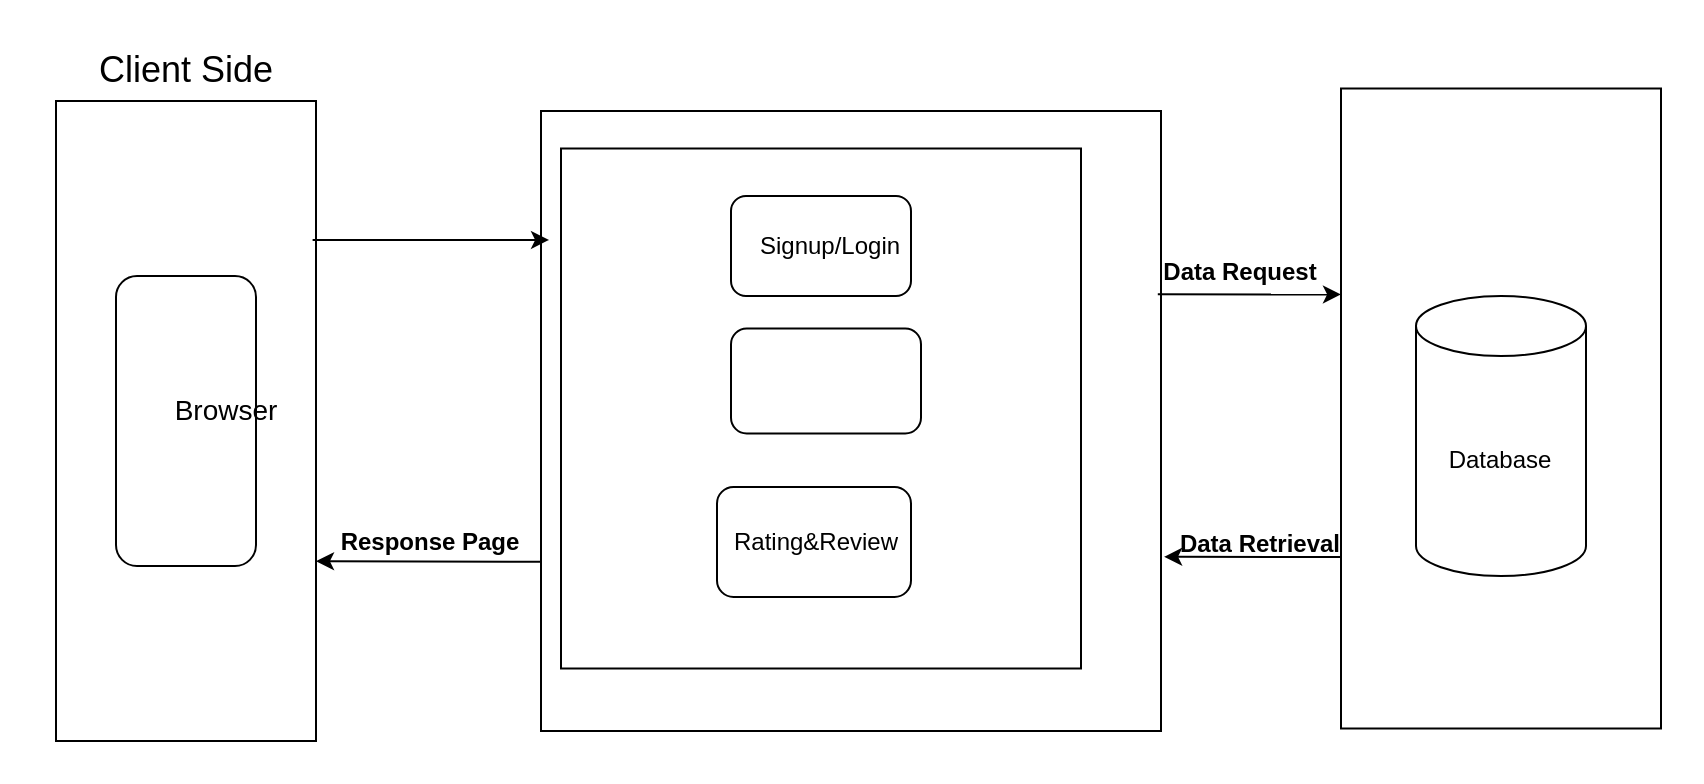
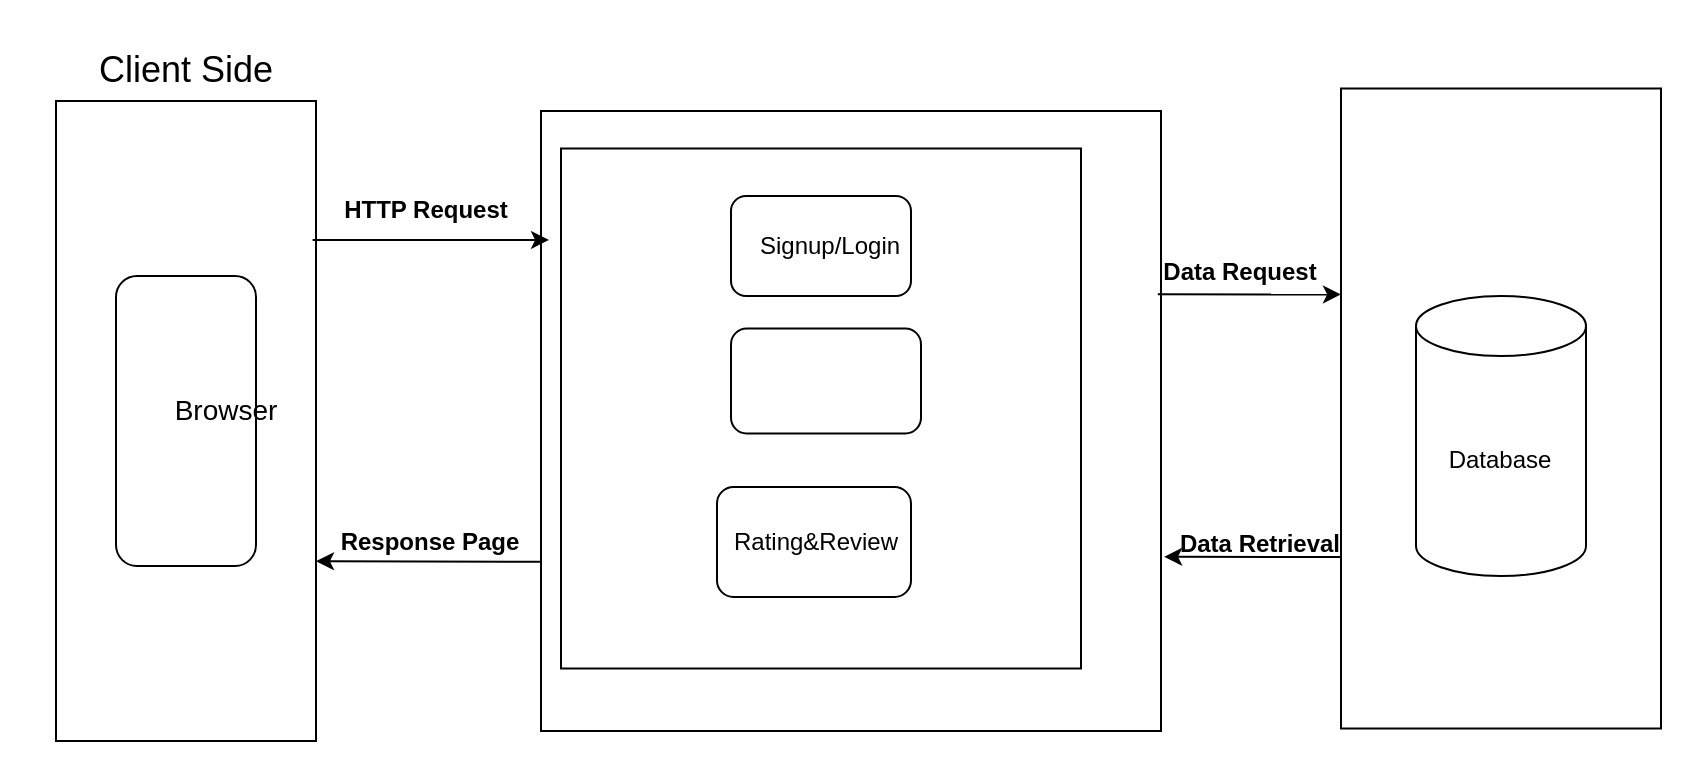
  <mxCell id="0" />
  <mxCell id="1" parent="0" />
  <mxCell id="2" value="" style="rounded=0;whiteSpace=wrap;html=1;" vertex="1" parent="1"><mxGeometry x="27.5" y="50" width="130" height="320" as="geometry" /></mxCell>
  <mxCell id="3" value="" style="rounded=1;whiteSpace=wrap;html=1;rotation=90;" vertex="1" parent="1"><mxGeometry x="20" y="175" width="145" height="70" as="geometry" /></mxCell>
  <mxCell id="4" value="&lt;font style=&quot;font-size: 14px;&quot;&gt;Browser&lt;/font&gt;" style="text;html=1;align=center;verticalAlign=middle;whiteSpace=wrap;rounded=0;" vertex="1" parent="1"><mxGeometry x="82.5" y="190" width="60" height="30" as="geometry" /></mxCell>
  <mxCell id="5" value="&lt;font style=&quot;font-size: 18px;&quot;&gt;Client Side&lt;/font&gt;" style="text;html=1;align=center;verticalAlign=middle;whiteSpace=wrap;rounded=0;" vertex="1" parent="1"><mxGeometry x="47.5" y="20" width="90" height="30" as="geometry" /></mxCell>
  <mxCell id="6" value="" style="rounded=0;whiteSpace=wrap;html=1;" vertex="1" parent="1"><mxGeometry x="270" y="55" width="310" height="310" as="geometry" /></mxCell>
  <mxCell id="7" value="" style="rounded=0;whiteSpace=wrap;html=1;direction=south;" vertex="1" parent="1"><mxGeometry x="280" y="73.75" width="260" height="260" as="geometry" /></mxCell>
  <mxCell id="8" value="" style="rounded=1;whiteSpace=wrap;html=1;" vertex="1" parent="1"><mxGeometry x="365" y="97.5" width="90" height="50" as="geometry" /></mxCell>
  <mxCell id="9" value="Signup/Login" style="text;html=1;align=center;verticalAlign=middle;whiteSpace=wrap;rounded=0;" vertex="1" parent="1"><mxGeometry x="395" y="107.5" width="40" height="30" as="geometry" /></mxCell>
  <mxCell id="10" value="" style="rounded=1;whiteSpace=wrap;html=1;" vertex="1" parent="1"><mxGeometry x="365" y="163.75" width="95" height="52.5" as="geometry" /></mxCell>
  <mxCell id="11" value="" style="rounded=1;whiteSpace=wrap;html=1;" vertex="1" parent="1"><mxGeometry x="358" y="243" width="97" height="55" as="geometry" /></mxCell>
  <mxCell id="12" value="Rating&amp;amp;Review" style="text;html=1;align=center;verticalAlign=middle;whiteSpace=wrap;rounded=0;" vertex="1" parent="1"><mxGeometry x="375.75" y="258" width="63.5" height="25" as="geometry" /></mxCell>
  <mxCell id="13" value="" style="rounded=0;whiteSpace=wrap;html=1;" vertex="1" parent="1"><mxGeometry x="670" y="43.75" width="160" height="320" as="geometry" /></mxCell>
  <mxCell id="14" value="" style="shape=cylinder3;whiteSpace=wrap;html=1;boundedLbl=1;backgroundOutline=1;size=15;" vertex="1" parent="1"><mxGeometry x="707.5" y="147.5" width="85" height="140" as="geometry" /></mxCell>
  <mxCell id="15" value="Database" style="text;html=1;align=center;verticalAlign=middle;whiteSpace=wrap;rounded=0;" vertex="1" parent="1"><mxGeometry x="720" y="215" width="60" height="30" as="geometry" /></mxCell>
  <mxCell id="16" value="" style="endArrow=classic;html=1;rounded=0;entryX=0.01;entryY=0.304;entryDx=0;entryDy=0;entryPerimeter=0;" edge="1" parent="1"><mxGeometry width="50" height="50" relative="1" as="geometry"><mxPoint x="578.4" y="146.67" as="sourcePoint" /><mxPoint x="670" y="146.7" as="targetPoint" /></mxGeometry></mxCell>
  <mxCell id="17" value="" style="endArrow=classic;html=1;rounded=0;entryX=1.005;entryY=0.719;entryDx=0;entryDy=0;entryPerimeter=0;exitX=0;exitY=0.732;exitDx=0;exitDy=0;exitPerimeter=0;" edge="1" parent="1" source="13" target="6"><mxGeometry width="50" height="50" relative="1" as="geometry"><mxPoint x="610" y="320" as="sourcePoint" /><mxPoint x="660" y="270" as="targetPoint" /></mxGeometry></mxCell>
  <mxCell id="18" value="&lt;b&gt;Data Request&lt;/b&gt;" style="text;html=1;align=center;verticalAlign=middle;whiteSpace=wrap;rounded=0;" vertex="1" parent="1"><mxGeometry x="580" y="120" width="80" height="32.5" as="geometry" /></mxCell>
  <mxCell id="19" value="&lt;b&gt;Data Retrieval&lt;/b&gt;" style="text;html=1;align=center;verticalAlign=middle;whiteSpace=wrap;rounded=0;" vertex="1" parent="1"><mxGeometry x="580" y="255.5" width="100" height="32" as="geometry" /></mxCell>
  <mxCell id="20" value="" style="endArrow=classic;html=1;rounded=0;entryX=0.013;entryY=0.208;entryDx=0;entryDy=0;entryPerimeter=0;exitX=0.987;exitY=0.217;exitDx=0;exitDy=0;exitPerimeter=0;" edge="1" parent="1" source="2" target="6"><mxGeometry width="50" height="50" relative="1" as="geometry"><mxPoint x="190" y="120" as="sourcePoint" /><mxPoint x="240" y="70" as="targetPoint" /></mxGeometry></mxCell>
  <mxCell id="21" value="" style="endArrow=classic;html=1;rounded=0;entryX=1;entryY=0.719;entryDx=0;entryDy=0;entryPerimeter=0;exitX=0;exitY=0.727;exitDx=0;exitDy=0;exitPerimeter=0;" edge="1" parent="1" source="6" target="2"><mxGeometry width="50" height="50" relative="1" as="geometry"><mxPoint x="220" y="330" as="sourcePoint" /><mxPoint x="270" y="280" as="targetPoint" /></mxGeometry></mxCell>
  <mxCell id="22" value="&lt;b&gt;Response Page&lt;/b&gt;" style="text;html=1;align=center;verticalAlign=middle;whiteSpace=wrap;rounded=0;" vertex="1" parent="1"><mxGeometry x="165" y="255.5" width="100" height="30" as="geometry" /></mxCell>
+ <mxCell id="23" value="&lt;b&gt;HTTP Request&lt;/b&gt;" style="text;html=1;align=center;verticalAlign=middle;whiteSpace=wrap;rounded=0;" vertex="1" parent="1"><mxGeometry x="157.5" y="90" width="110" height="30" as="geometry" /></mxCell>
